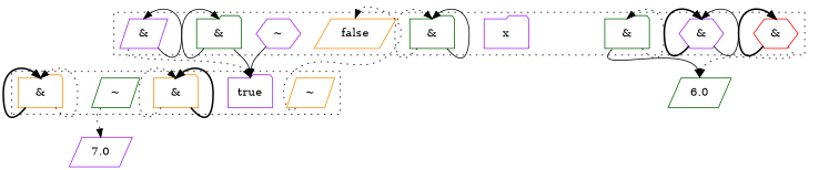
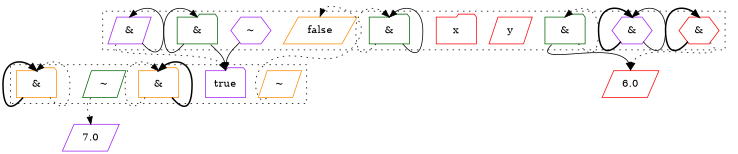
  digraph {
    clusterrank=local
    compound=true
    node [color=purple shape=parallelogram]
    edge [headport=n style=dotted tailport=sw]
    n1 [color=darkorange label=false]
    n2 [label="&" shape=hexagon]
    n3 [label="~" shape=hexagon]
-   n5 [label=x shape=folder]
+   n4 [color=red label=y]
+   n5 [color=red label=x shape=folder]
    n6 [color=darkgreen label="&" shape=folder]
    n7 [color=darkgreen label="&" shape=folder]
    n8 [color=red label="&" shape=hexagon]
    n9 [label="&"]
    n10 [color=darkgreen label="&" shape=folder]
    n11 [label=true shape=folder]
    n12 [color=darkorange label="~"]
    n13 [color=darkorange label="&" shape=folder]
    n14 [color=darkgreen label="~"]
    n15 [color=darkorange label="&" shape=folder]
-   6.0 [color=darkgreen]
+   6.0 [color=red]
    n17 [label=7.0]
    subgraph cluster_1 {
      style=dotted
      n1
      n2
      n3
+     n4
      n5
      n6
      n7
      n8
      n9
      n10
    }
    subgraph cluster_2 {
      style=dotted
      n11
      n12
      n13
      n14
      n15
    }
    n2 -> n2 [style=bold]
    n2 -> n2 [style=solid tailport=se]
    n3 -> n11 [style=solid]
    n6 -> n6
    n6 -> n6 [style=solid tailport=se]
    n7 -> n7 [style=solid]
    n7 -> n11 [style=solid tailport=se]
    n8 -> n8 [style=bold]
    n8 -> 6.0 [tailport=se]
    n9 -> n9 [style=solid tailport=se]
    n9 -> n11
    n10 -> n10 [tailport=se]
    n10 -> 6.0 [style=solid]
    n12 -> n1
    n13 -> n13
    n13 -> n13 [style=bold tailport=se]
    n14 -> n17
    n15 -> n15 [style=bold]
    n15 -> n15 [tailport=se]
  }
